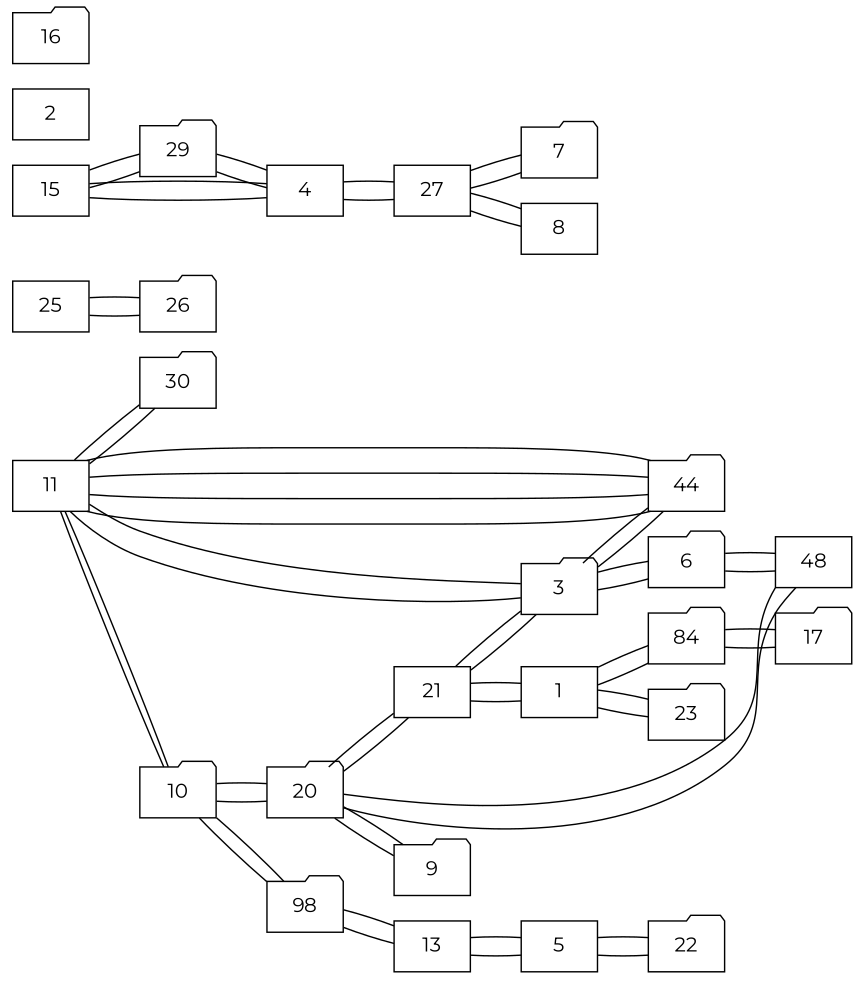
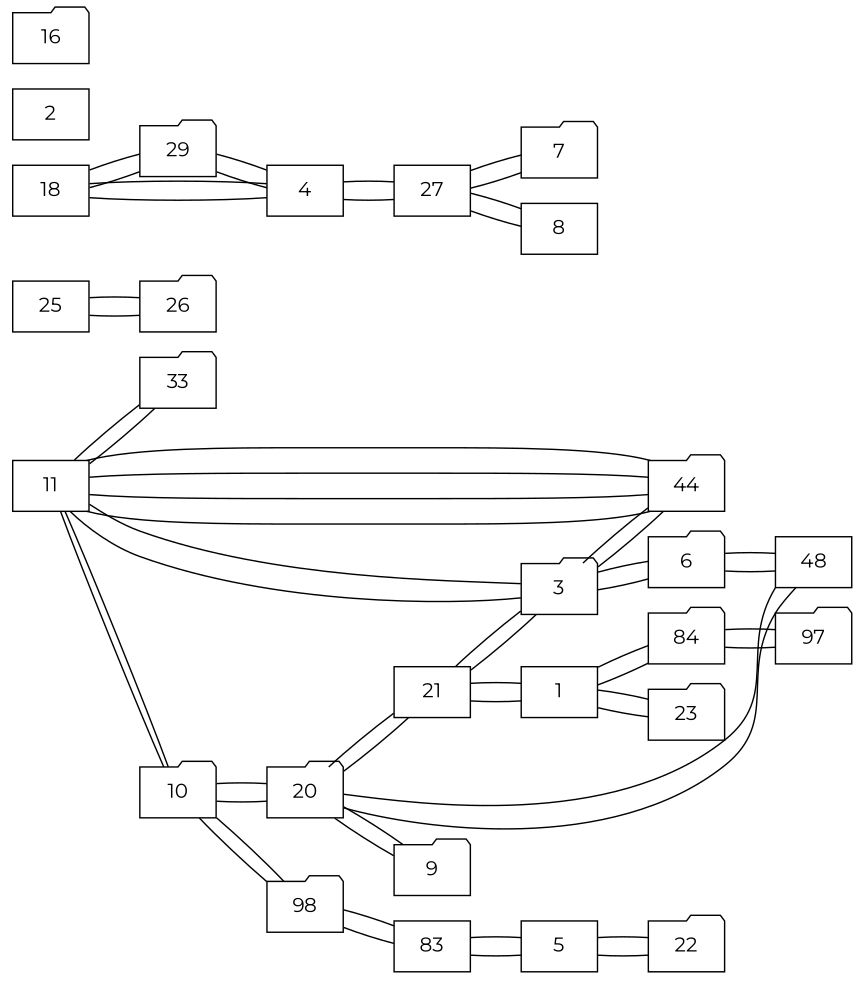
  graph {
    fontname=Montserrat
    rankdir=LR
    node [fontname=Montserrat shape=folder]
    edge [fontname=Montserrat]
    11 [shape=box]
-   30
+   30 [label=33]
    10
    3
    n5 [label=44]
    20
    n7 [label=98]
    21 [shape=box]
    6
    n10 [label=84]
-   17
+   17 [label=97]
    1 [shape=box]
    23
    n14 [label=48 shape=box]
    9
-   13 [shape=box]
+   13 [shape=box label=83]
    5 [shape=box]
    22
    25 [shape=box]
    26
-   15 [shape=box]
+   15 [shape=box label=18]
    29
    4 [shape=box]
    27 [shape=box]
    7
    8 [shape=box]
    2 [shape=box]
    16
    11 -- 30
    11 -- 10
    11 -- 3
    11 -- n5
    11 -- n5
    30 -- 11
    10 -- 11
    10 -- 20
    10 -- n7
    3 -- 11
    3 -- n5
    3 -- 21
    3 -- 6
    n5 -- 11
    n5 -- 11
    n5 -- 3
    20 -- 10
    20 -- 21
    20 -- n14
    20 -- 9
    n7 -- 10
    n7 -- 13
    21 -- 3
    21 -- 20
    21 -- 1
    6 -- 3
    6 -- n14
    n10 -- 17
    n10 -- 1
    17 -- n10
    1 -- 21
    1 -- n10
    1 -- 23
    23 -- 1
    n14 -- 20
    n14 -- 6
    9 -- 20
    13 -- n7
    13 -- 5
    5 -- 13
    5 -- 22
    22 -- 5
    25 -- 26
    26 -- 25
    15 -- 29
    15 -- 4
    29 -- 15
    29 -- 4
    4 -- 15
    4 -- 29
    4 -- 27
    27 -- 4
    27 -- 7
    27 -- 8
    7 -- 27
    8 -- 27
  }
